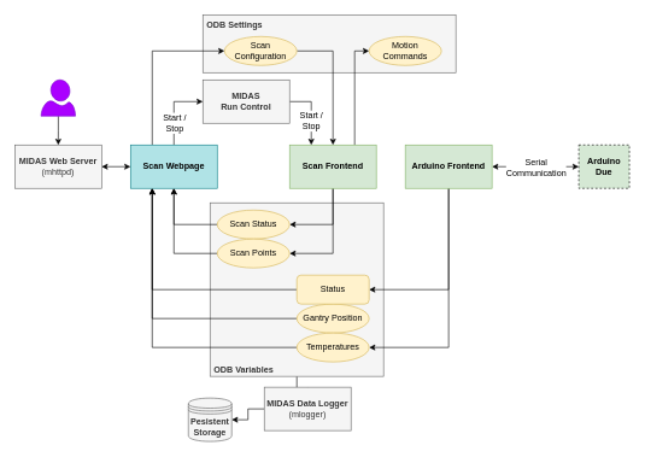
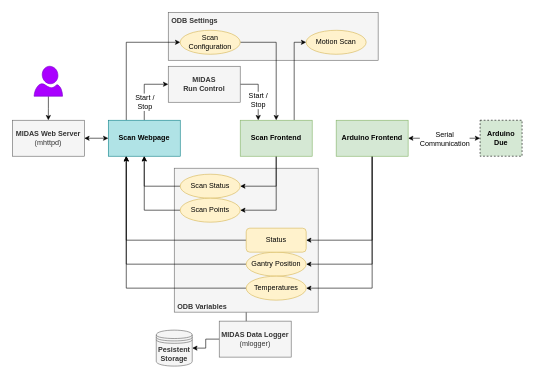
  <mxCell id="0" />
  <mxCell id="1" parent="0" />
  <mxCell id="2" value="&amp;nbsp;&lt;b&gt;ODB Settings&lt;/b&gt;" style="rounded=0;whiteSpace=wrap;html=1;fillColor=#f5f5f5;strokeColor=#666666;fontColor=#333333;verticalAlign=top;align=left;" parent="1" vertex="1"><mxGeometry x="280" y="20" width="350" height="80" as="geometry" /></mxCell>
  <mxCell id="3" style="edgeStyle=orthogonalEdgeStyle;rounded=0;jumpStyle=arc;orthogonalLoop=1;jettySize=auto;html=1;entryX=0.5;entryY=0;entryDx=0;entryDy=0;" parent="1" source="4" target="35" edge="1"><mxGeometry relative="1" as="geometry" /></mxCell>
  <mxCell id="4" value="&amp;nbsp;&lt;b&gt;ODB Variables&lt;/b&gt;" style="rounded=0;whiteSpace=wrap;html=1;fillColor=#f5f5f5;strokeColor=#666666;fontColor=#333333;verticalAlign=bottom;align=left;" parent="1" vertex="1"><mxGeometry x="290" y="280" width="240" height="240" as="geometry" /></mxCell>
  <mxCell id="5" style="edgeStyle=orthogonalEdgeStyle;rounded=0;orthogonalLoop=1;jettySize=auto;html=1;entryX=1;entryY=0.5;entryDx=0;entryDy=0;" parent="1" source="10" target="25" edge="1"><mxGeometry relative="1" as="geometry"><Array as="points"><mxPoint x="620" y="400" /></Array></mxGeometry></mxCell>
+ <mxCell id="6" style="edgeStyle=orthogonalEdgeStyle;rounded=0;orthogonalLoop=1;jettySize=auto;html=1;exitX=0.5;exitY=1;exitDx=0;exitDy=0;entryX=1;entryY=0.5;entryDx=0;entryDy=0;" parent="1" source="10" target="23" edge="1"><mxGeometry relative="1" as="geometry" /></mxCell>
  <mxCell id="7" style="edgeStyle=orthogonalEdgeStyle;rounded=0;orthogonalLoop=1;jettySize=auto;html=1;entryX=1;entryY=0.5;entryDx=0;entryDy=0;" parent="1" source="10" target="27" edge="1"><mxGeometry relative="1" as="geometry"><Array as="points"><mxPoint x="620" y="480" /></Array></mxGeometry></mxCell>
  <mxCell id="8" style="edgeStyle=orthogonalEdgeStyle;rounded=0;orthogonalLoop=1;jettySize=auto;html=1;startArrow=classic;startFill=1;entryX=0;entryY=0.5;entryDx=0;entryDy=0;" parent="1" source="10" edge="1" target="42"><mxGeometry relative="1" as="geometry"><mxPoint x="800" y="230" as="targetPoint" /></mxGeometry></mxCell>
  <mxCell id="9" value="Serial&lt;br&gt;Communication" style="text;html=1;align=center;verticalAlign=middle;resizable=0;points=[];labelBackgroundColor=#ffffff;" parent="8" vertex="1" connectable="0"><mxGeometry x="-0.203" relative="1" as="geometry"><mxPoint x="12.33" as="offset" /></mxGeometry></mxCell>
  <mxCell id="10" value="&lt;b&gt;Arduino Frontend&lt;/b&gt;" style="rounded=0;whiteSpace=wrap;html=1;fillColor=#d5e8d4;strokeColor=#82b366;" parent="1" vertex="1"><mxGeometry x="560" y="200" width="120" height="60" as="geometry" /></mxCell>
  <mxCell id="11" style="edgeStyle=orthogonalEdgeStyle;rounded=0;orthogonalLoop=1;jettySize=auto;html=1;entryX=1;entryY=0.5;entryDx=0;entryDy=0;startArrow=classic;startFill=1;" parent="1" source="15" target="16" edge="1"><mxGeometry relative="1" as="geometry" /></mxCell>
  <mxCell id="12" style="edgeStyle=orthogonalEdgeStyle;rounded=0;orthogonalLoop=1;jettySize=auto;html=1;entryX=0;entryY=0.5;entryDx=0;entryDy=0;startArrow=none;startFill=0;exitX=0.5;exitY=0;exitDx=0;exitDy=0;" parent="1" source="15" target="41" edge="1"><mxGeometry relative="1" as="geometry" /></mxCell>
  <mxCell id="13" value="Start / &lt;br&gt;Stop" style="text;html=1;align=center;verticalAlign=middle;resizable=0;points=[];labelBackgroundColor=#ffffff;" parent="12" vertex="1" connectable="0"><mxGeometry x="0.051" relative="1" as="geometry"><mxPoint x="-4.649e-16" y="22.4" as="offset" /></mxGeometry></mxCell>
  <mxCell id="14" style="edgeStyle=orthogonalEdgeStyle;rounded=0;jumpStyle=arc;orthogonalLoop=1;jettySize=auto;html=1;entryX=0;entryY=0.5;entryDx=0;entryDy=0;exitX=0.25;exitY=0;exitDx=0;exitDy=0;" parent="1" source="15" target="38" edge="1"><mxGeometry relative="1" as="geometry" /></mxCell>
  <mxCell id="15" value="&lt;b&gt;Scan Webpage&lt;/b&gt;" style="rounded=0;whiteSpace=wrap;html=1;fillColor=#b0e3e6;strokeColor=#0e8088;" parent="1" vertex="1"><mxGeometry x="180" y="200" width="120" height="60" as="geometry" /></mxCell>
  <mxCell id="16" value="&lt;b&gt;MIDAS Web Server&lt;/b&gt;&lt;br&gt;(mhttpd)" style="rounded=0;whiteSpace=wrap;html=1;fillColor=#f5f5f5;strokeColor=#666666;fontColor=#333333;" parent="1" vertex="1"><mxGeometry x="20" y="200" width="120" height="60" as="geometry" /></mxCell>
  <mxCell id="17" style="edgeStyle=orthogonalEdgeStyle;rounded=0;orthogonalLoop=1;jettySize=auto;html=1;exitX=0.75;exitY=0;exitDx=0;exitDy=0;entryX=0;entryY=0.5;entryDx=0;entryDy=0;" parent="1" source="20" target="21" edge="1"><mxGeometry relative="1" as="geometry" /></mxCell>
  <mxCell id="18" style="edgeStyle=orthogonalEdgeStyle;rounded=0;orthogonalLoop=1;jettySize=auto;html=1;entryX=1;entryY=0.5;entryDx=0;entryDy=0;startArrow=none;startFill=0;" parent="1" source="20" target="29" edge="1"><mxGeometry relative="1" as="geometry" /></mxCell>
  <mxCell id="19" style="edgeStyle=orthogonalEdgeStyle;rounded=0;orthogonalLoop=1;jettySize=auto;html=1;entryX=1;entryY=0.5;entryDx=0;entryDy=0;startArrow=none;startFill=0;" parent="1" source="20" target="31" edge="1"><mxGeometry relative="1" as="geometry" /></mxCell>
  <mxCell id="20" value="&lt;b&gt;Scan Frontend&lt;/b&gt;" style="rounded=0;whiteSpace=wrap;html=1;fillColor=#d5e8d4;strokeColor=#82b366;" parent="1" vertex="1"><mxGeometry x="400" y="200" width="120" height="60" as="geometry" /></mxCell>
- <mxCell id="21" value="Motion Commands" style="ellipse;whiteSpace=wrap;html=1;fillColor=#fff2cc;strokeColor=#d6b656;" parent="1" vertex="1"><mxGeometry x="510" y="50" width="100" height="40" as="geometry" /></mxCell>
+ <mxCell id="21" value="Motion Scan" style="ellipse;whiteSpace=wrap;html=1;fillColor=#fff2cc;strokeColor=#d6b656;" parent="1" vertex="1"><mxGeometry x="510" y="50" width="100" height="40" as="geometry" /></mxCell>
  <mxCell id="22" style="edgeStyle=orthogonalEdgeStyle;rounded=0;orthogonalLoop=1;jettySize=auto;html=1;entryX=0.25;entryY=1;entryDx=0;entryDy=0;" parent="1" source="23" target="15" edge="1"><mxGeometry relative="1" as="geometry"><mxPoint x="330" y="280" as="targetPoint" /></mxGeometry></mxCell>
  <mxCell id="23" value="Gantry Position" style="ellipse;whiteSpace=wrap;html=1;fillColor=#fff2cc;strokeColor=#d6b656;" parent="1" vertex="1"><mxGeometry x="410" y="420" width="100" height="40" as="geometry" /></mxCell>
  <mxCell id="24" style="edgeStyle=orthogonalEdgeStyle;rounded=0;orthogonalLoop=1;jettySize=auto;html=1;entryX=0.25;entryY=1;entryDx=0;entryDy=0;" parent="1" source="25" target="15" edge="1"><mxGeometry relative="1" as="geometry" /></mxCell>
  <mxCell id="25" value="Status" style="whiteSpace=wrap;html=1;fillColor=#fff2cc;strokeColor=#d6b656;rounded=1;" parent="1" vertex="1"><mxGeometry x="410" y="380" width="100" height="40" as="geometry" /></mxCell>
  <mxCell id="26" style="edgeStyle=orthogonalEdgeStyle;rounded=0;orthogonalLoop=1;jettySize=auto;html=1;entryX=0.25;entryY=1;entryDx=0;entryDy=0;" parent="1" source="27" target="15" edge="1"><mxGeometry relative="1" as="geometry" /></mxCell>
  <mxCell id="27" value="Temperatures" style="ellipse;whiteSpace=wrap;html=1;fillColor=#fff2cc;strokeColor=#d6b656;" parent="1" vertex="1"><mxGeometry x="410" y="460" width="100" height="40" as="geometry" /></mxCell>
  <mxCell id="28" style="edgeStyle=orthogonalEdgeStyle;rounded=0;orthogonalLoop=1;jettySize=auto;html=1;entryX=0.5;entryY=1;entryDx=0;entryDy=0;startArrow=none;startFill=0;" parent="1" source="29" target="15" edge="1"><mxGeometry relative="1" as="geometry"><Array as="points"><mxPoint x="240" y="310" /></Array></mxGeometry></mxCell>
  <mxCell id="29" value="Scan Status" style="ellipse;whiteSpace=wrap;html=1;fillColor=#fff2cc;strokeColor=#d6b656;" parent="1" vertex="1"><mxGeometry x="300" y="290" width="100" height="40" as="geometry" /></mxCell>
  <mxCell id="30" style="edgeStyle=orthogonalEdgeStyle;rounded=0;orthogonalLoop=1;jettySize=auto;html=1;exitX=0;exitY=0.5;exitDx=0;exitDy=0;entryX=0.5;entryY=1;entryDx=0;entryDy=0;startArrow=none;startFill=0;" parent="1" source="31" target="15" edge="1"><mxGeometry relative="1" as="geometry" /></mxCell>
  <mxCell id="31" value="Scan Points" style="ellipse;whiteSpace=wrap;html=1;fillColor=#fff2cc;strokeColor=#d6b656;" parent="1" vertex="1"><mxGeometry x="300" y="330" width="100" height="40" as="geometry" /></mxCell>
  <mxCell id="32" style="edgeStyle=orthogonalEdgeStyle;rounded=0;orthogonalLoop=1;jettySize=auto;html=1;entryX=0.5;entryY=0;entryDx=0;entryDy=0;startArrow=none;startFill=0;" parent="1" source="33" target="16" edge="1"><mxGeometry relative="1" as="geometry" /></mxCell>
  <mxCell id="33" value="" style="verticalLabelPosition=bottom;html=1;verticalAlign=top;align=center;shape=mxgraph.azure.user;fillColor=#aa00ff;strokeColor=#7700CC;fontColor=#ffffff;" parent="1" vertex="1"><mxGeometry x="56.25" y="110" width="47.5" height="50" as="geometry" /></mxCell>
  <mxCell id="34" style="edgeStyle=orthogonalEdgeStyle;rounded=0;jumpStyle=arc;orthogonalLoop=1;jettySize=auto;html=1;exitX=0;exitY=0.5;exitDx=0;exitDy=0;entryX=1;entryY=0.5;entryDx=0;entryDy=0;" parent="1" source="35" target="36" edge="1"><mxGeometry relative="1" as="geometry" /></mxCell>
  <mxCell id="35" value="&lt;b&gt;MIDAS Data Logger&lt;/b&gt;&lt;br&gt;(mlogger)" style="rounded=0;whiteSpace=wrap;html=1;fillColor=#f5f5f5;strokeColor=#666666;fontColor=#333333;" parent="1" vertex="1"><mxGeometry x="365" y="535" width="120" height="60" as="geometry" /></mxCell>
  <mxCell id="36" value="Pesistent Storage" style="shape=datastore;whiteSpace=wrap;html=1;fillColor=#f5f5f5;align=center;strokeColor=#666666;fontColor=#333333;fontStyle=1" parent="1" vertex="1"><mxGeometry x="260" y="550" width="60" height="60" as="geometry" /></mxCell>
  <mxCell id="37" style="edgeStyle=orthogonalEdgeStyle;rounded=0;jumpStyle=arc;orthogonalLoop=1;jettySize=auto;html=1;entryX=0.5;entryY=0;entryDx=0;entryDy=0;exitX=1;exitY=0.5;exitDx=0;exitDy=0;" parent="1" source="38" target="20" edge="1"><mxGeometry relative="1" as="geometry"><Array as="points"><mxPoint x="460" y="70" /></Array></mxGeometry></mxCell>
- <mxCell id="38" value="Scan Configuration" style="ellipse;whiteSpace=wrap;html=1;fillColor=#fff2cc;strokeColor=#d6b656;" parent="1" vertex="1"><mxGeometry x="310" y="50" width="100" height="40" as="geometry" /></mxCell>
+ <mxCell id="38" value="Scan Configuration" style="ellipse;whiteSpace=wrap;html=1;fillColor=#fff2cc;strokeColor=#d6b656;" parent="1" vertex="1"><mxGeometry x="300" y="50" width="100" height="40" as="geometry" /></mxCell>
  <mxCell id="39" style="edgeStyle=orthogonalEdgeStyle;rounded=0;jumpStyle=arc;orthogonalLoop=1;jettySize=auto;html=1;entryX=0.25;entryY=0;entryDx=0;entryDy=0;exitX=1;exitY=0.5;exitDx=0;exitDy=0;" parent="1" source="41" target="20" edge="1"><mxGeometry relative="1" as="geometry"><mxPoint x="440" y="40" as="targetPoint" /><Array as="points"><mxPoint x="430" y="140" /></Array></mxGeometry></mxCell>
  <mxCell id="40" value="Start /&lt;br&gt;Stop" style="text;html=1;align=center;verticalAlign=middle;resizable=0;points=[];labelBackgroundColor=#ffffff;" parent="39" vertex="1" connectable="0"><mxGeometry x="-0.442" y="-13" relative="1" as="geometry"><mxPoint x="4.8" y="13" as="offset" /></mxGeometry></mxCell>
  <mxCell id="41" value="&lt;b&gt;MIDAS&lt;br&gt;Run Control&lt;/b&gt;" style="rounded=0;whiteSpace=wrap;html=1;fillColor=#f5f5f5;strokeColor=#666666;fontColor=#333333;" parent="1" vertex="1"><mxGeometry x="280" y="110" width="120" height="60" as="geometry" /></mxCell>
  <mxCell id="42" value="&lt;b&gt;Arduino Due&lt;/b&gt;" style="rounded=0;whiteSpace=wrap;html=1;dashed=1;fillColor=#d5e8d4;" vertex="1" parent="1"><mxGeometry x="800" y="200" width="70" height="60" as="geometry" /></mxCell>
